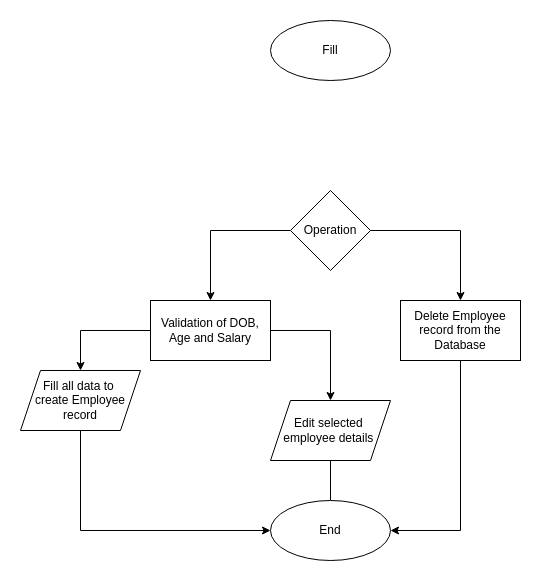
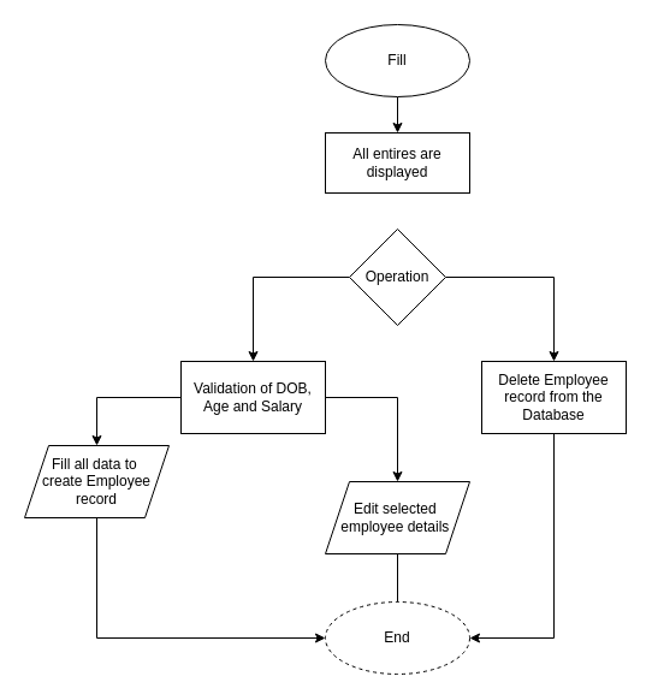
  <mxCell id="0" />
  <mxCell id="1" parent="0" />
+ <mxCell id="2" style="edgeStyle=orthogonalEdgeStyle;rounded=0;orthogonalLoop=1;jettySize=auto;html=1;entryX=0.5;entryY=0;entryDx=0;entryDy=0;" edge="1" parent="1" source="3" target="4"><mxGeometry relative="1" as="geometry" /></mxCell>
  <mxCell id="3" value="Fill" style="ellipse;whiteSpace=wrap;html=1;" vertex="1" parent="1"><mxGeometry x="270" y="20" width="120" height="60" as="geometry" /></mxCell>
+ <mxCell id="4" value="All entires are displayed" style="rounded=0;whiteSpace=wrap;html=1;" vertex="1" parent="1"><mxGeometry x="270" y="110" width="120" height="50" as="geometry" /></mxCell>
  <mxCell id="5" style="edgeStyle=orthogonalEdgeStyle;rounded=0;orthogonalLoop=1;jettySize=auto;html=1;exitX=0;exitY=0.5;exitDx=0;exitDy=0;entryX=0.5;entryY=0;entryDx=0;entryDy=0;" edge="1" parent="1" source="7" target="10"><mxGeometry relative="1" as="geometry" /></mxCell>
  <mxCell id="6" style="edgeStyle=orthogonalEdgeStyle;rounded=0;orthogonalLoop=1;jettySize=auto;html=1;exitX=1;exitY=0.5;exitDx=0;exitDy=0;entryX=0.5;entryY=0;entryDx=0;entryDy=0;" edge="1" parent="1" source="7" target="16"><mxGeometry relative="1" as="geometry" /></mxCell>
  <mxCell id="7" value="Operation" style="rhombus;whiteSpace=wrap;html=1;" vertex="1" parent="1"><mxGeometry x="290" y="190" width="80" height="80" as="geometry" /></mxCell>
  <mxCell id="8" style="edgeStyle=orthogonalEdgeStyle;rounded=0;orthogonalLoop=1;jettySize=auto;html=1;exitX=1;exitY=0.5;exitDx=0;exitDy=0;entryX=0.5;entryY=0;entryDx=0;entryDy=0;" edge="1" parent="1" source="10" target="14"><mxGeometry relative="1" as="geometry" /></mxCell>
  <mxCell id="9" style="edgeStyle=orthogonalEdgeStyle;rounded=0;orthogonalLoop=1;jettySize=auto;html=1;exitX=0;exitY=0.5;exitDx=0;exitDy=0;entryX=0.5;entryY=0;entryDx=0;entryDy=0;" edge="1" parent="1" source="10" target="12"><mxGeometry relative="1" as="geometry" /></mxCell>
  <mxCell id="10" value="Validation of DOB, Age and Salary" style="rounded=0;whiteSpace=wrap;html=1;" vertex="1" parent="1"><mxGeometry x="150" y="300" width="120" height="60" as="geometry" /></mxCell>
  <mxCell id="11" style="edgeStyle=orthogonalEdgeStyle;rounded=0;orthogonalLoop=1;jettySize=auto;html=1;exitX=0.5;exitY=1;exitDx=0;exitDy=0;entryX=0;entryY=0.5;entryDx=0;entryDy=0;" edge="1" parent="1" source="12" target="17"><mxGeometry relative="1" as="geometry" /></mxCell>
  <mxCell id="12" value="Fill all data to&amp;nbsp;&lt;div&gt;create Employee record&lt;/div&gt;" style="shape=parallelogram;perimeter=parallelogramPerimeter;whiteSpace=wrap;html=1;fixedSize=1;" vertex="1" parent="1"><mxGeometry x="20" y="370" width="120" height="60" as="geometry" /></mxCell>
  <mxCell id="13" style="edgeStyle=orthogonalEdgeStyle;rounded=0;orthogonalLoop=1;jettySize=auto;html=1;exitX=0.5;exitY=1;exitDx=0;exitDy=0;endArrow=none;" edge="1" parent="1" source="14" target="17"><mxGeometry relative="1" as="geometry" /></mxCell>
  <mxCell id="14" value="Edit selected&amp;nbsp;&lt;div&gt;employee details&amp;nbsp;&lt;/div&gt;" style="shape=parallelogram;perimeter=parallelogramPerimeter;whiteSpace=wrap;html=1;fixedSize=1;" vertex="1" parent="1"><mxGeometry x="270" y="400" width="120" height="60" as="geometry" /></mxCell>
  <mxCell id="15" style="edgeStyle=orthogonalEdgeStyle;rounded=0;orthogonalLoop=1;jettySize=auto;html=1;exitX=0.5;exitY=1;exitDx=0;exitDy=0;entryX=1;entryY=0.5;entryDx=0;entryDy=0;" edge="1" parent="1" source="16" target="17"><mxGeometry relative="1" as="geometry" /></mxCell>
  <mxCell id="16" value="Delete Employee record from the Database" style="rounded=0;whiteSpace=wrap;html=1;" vertex="1" parent="1"><mxGeometry x="400" y="300" width="120" height="60" as="geometry" /></mxCell>
- <mxCell id="17" value="End" style="ellipse;whiteSpace=wrap;html=1;" vertex="1" parent="1"><mxGeometry x="270" y="500" width="120" height="60" as="geometry" /></mxCell>
+ <mxCell id="17" value="End" style="ellipse;whiteSpace=wrap;html=1;dashed=1;" vertex="1" parent="1"><mxGeometry x="270" y="500" width="120" height="60" as="geometry" /></mxCell>
